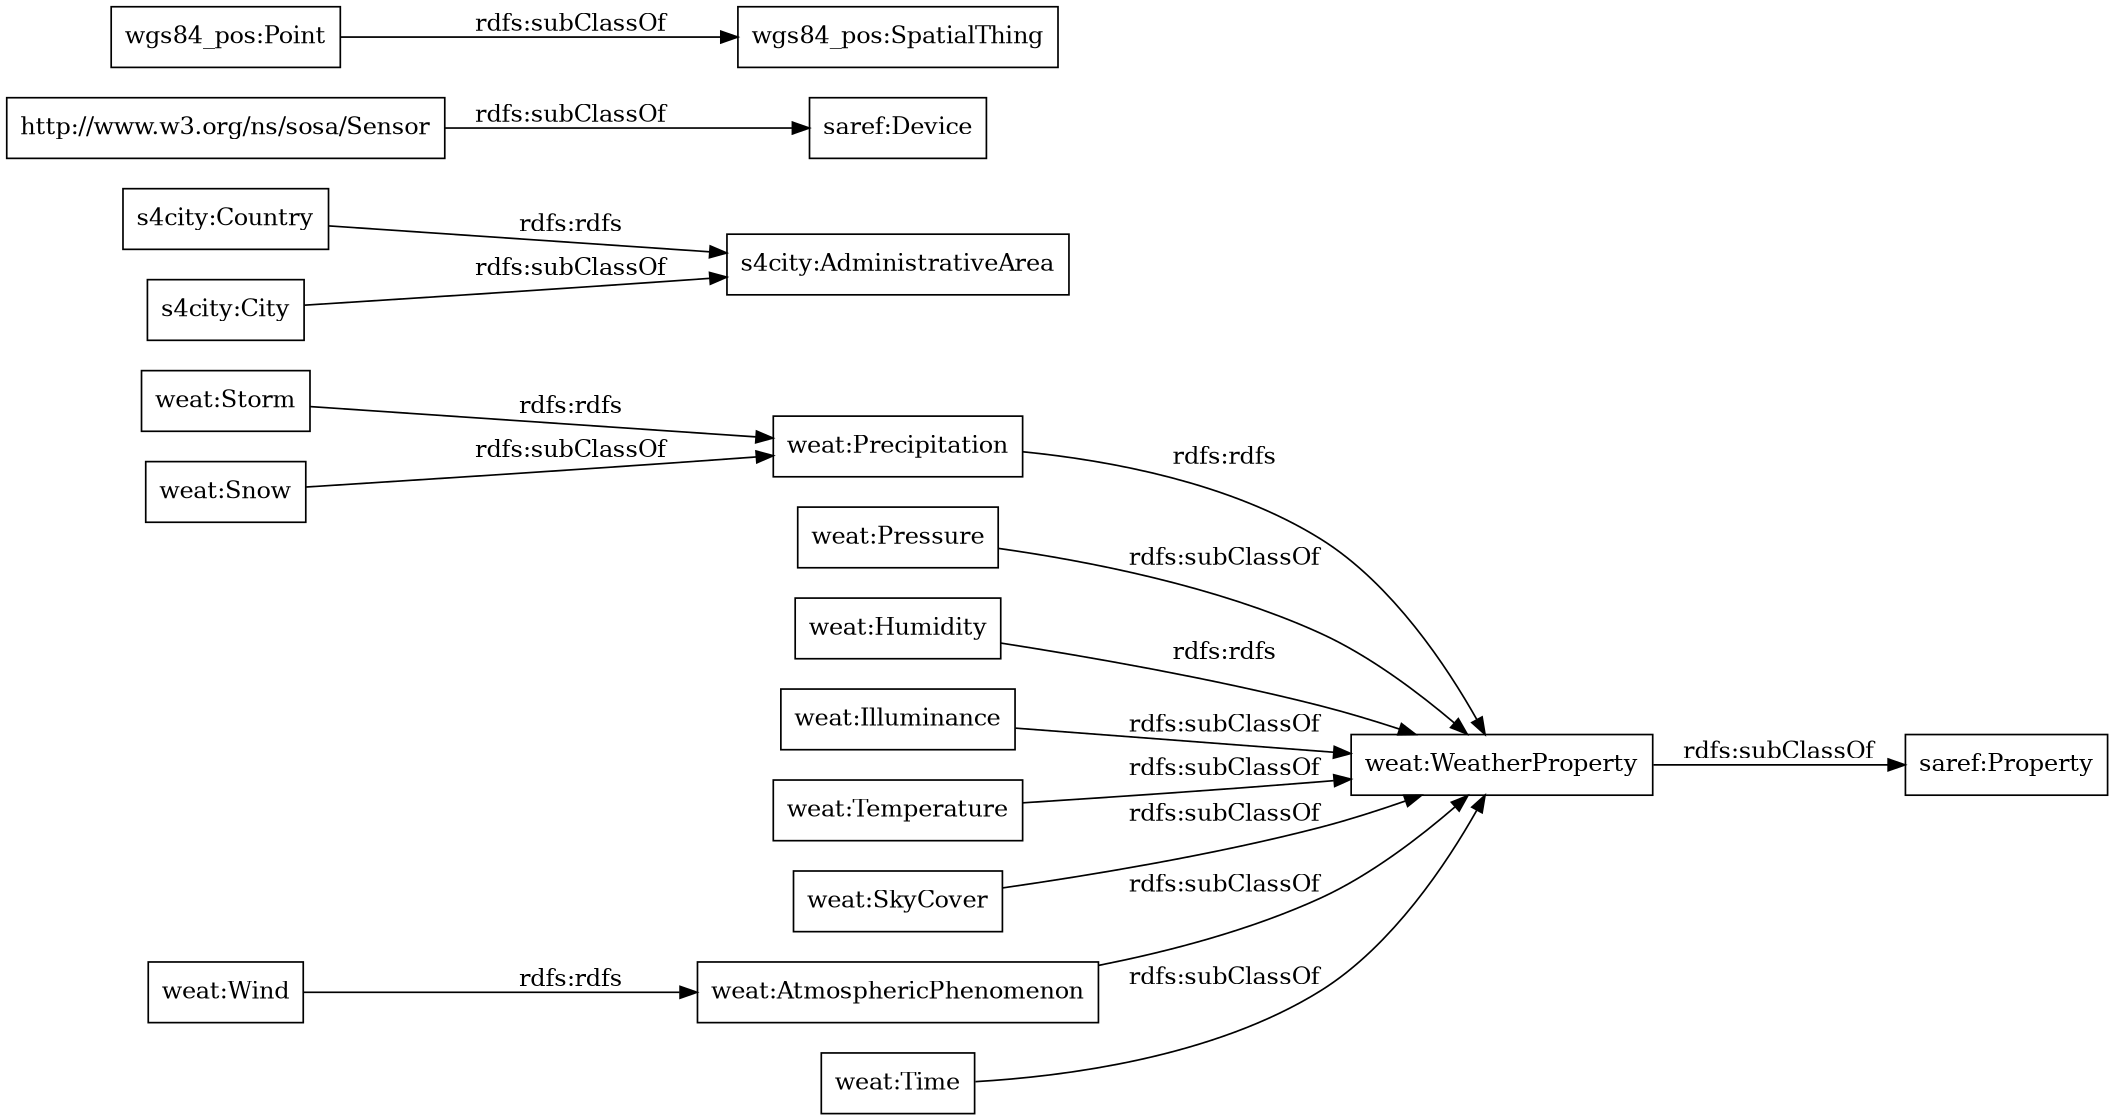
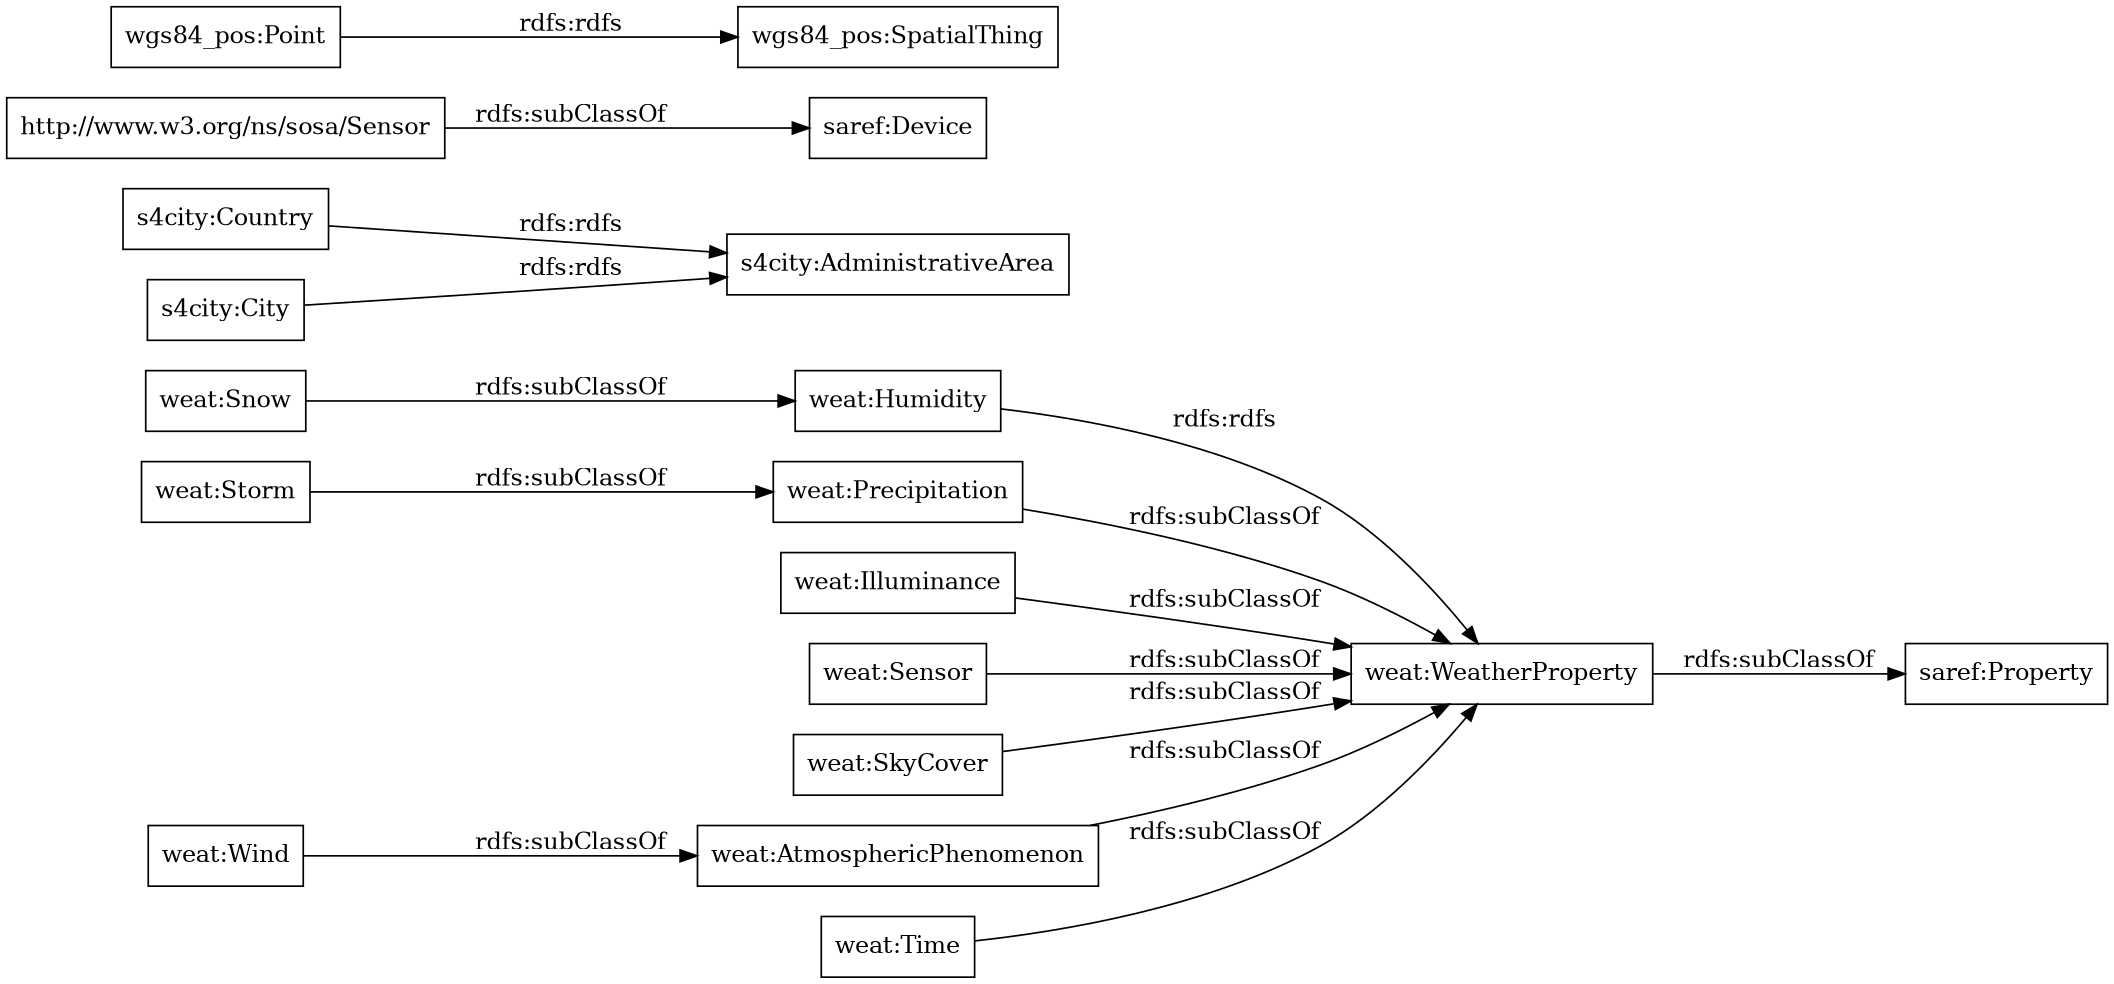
  digraph {
    rankdir=LR
    node [color=black shape=rectangle]
    "weat:Snow"
    "weat:Precipitation"
    "weat:WeatherProperty"
-   "weat:Pressure"
    "saref:Property"
    "weat:Humidity"
    "weat:Illuminance"
-   "weat:Temperature"
+   "weat:Temperature" [label="weat:Sensor"]
    "weat:SkyCover"
    "weat:AtmosphericPhenomenon"
    "s4city:Country"
    "s4city:AdministrativeArea"
    "weat:Storm"
    "weat:Time"
    "http://www.w3.org/ns/sosa/Sensor"
    "saref:Device"
    "s4city:City"
    "wgs84_pos:Point"
    "wgs84_pos:SpatialThing"
    "weat:Wind"
-   "weat:Snow" -> "weat:Precipitation" [label="rdfs:subClassOf"]
-   "weat:Precipitation" -> "weat:WeatherProperty" [label="rdfs:rdfs"]
+   "weat:Snow" -> "weat:Humidity" [label="rdfs:subClassOf"]
+   "weat:Precipitation" -> "weat:WeatherProperty" [label="rdfs:subClassOf"]
    "weat:WeatherProperty" -> "saref:Property" [label="rdfs:subClassOf"]
-   "weat:Pressure" -> "weat:WeatherProperty" [label="rdfs:subClassOf"]
    "weat:Humidity" -> "weat:WeatherProperty" [label="rdfs:rdfs"]
    "weat:Illuminance" -> "weat:WeatherProperty" [label="rdfs:subClassOf"]
    "weat:Temperature" -> "weat:WeatherProperty" [label="rdfs:subClassOf"]
    "weat:SkyCover" -> "weat:WeatherProperty" [label="rdfs:subClassOf"]
    "weat:AtmosphericPhenomenon" -> "weat:WeatherProperty" [label="rdfs:subClassOf"]
    "s4city:Country" -> "s4city:AdministrativeArea" [label="rdfs:rdfs"]
-   "weat:Storm" -> "weat:Precipitation" [label="rdfs:rdfs"]
+   "weat:Storm" -> "weat:Precipitation" [label="rdfs:subClassOf"]
    "weat:Time" -> "weat:WeatherProperty" [label="rdfs:subClassOf"]
    "http://www.w3.org/ns/sosa/Sensor" -> "saref:Device" [label="rdfs:subClassOf"]
-   "s4city:City" -> "s4city:AdministrativeArea" [label="rdfs:subClassOf"]
-   "wgs84_pos:Point" -> "wgs84_pos:SpatialThing" [label="rdfs:subClassOf"]
-   "weat:Wind" -> "weat:AtmosphericPhenomenon" [label="rdfs:rdfs"]
+   "s4city:City" -> "s4city:AdministrativeArea" [label="rdfs:rdfs"]
+   "wgs84_pos:Point" -> "wgs84_pos:SpatialThing" [label="rdfs:rdfs"]
+   "weat:Wind" -> "weat:AtmosphericPhenomenon" [label="rdfs:subClassOf"]
  }
